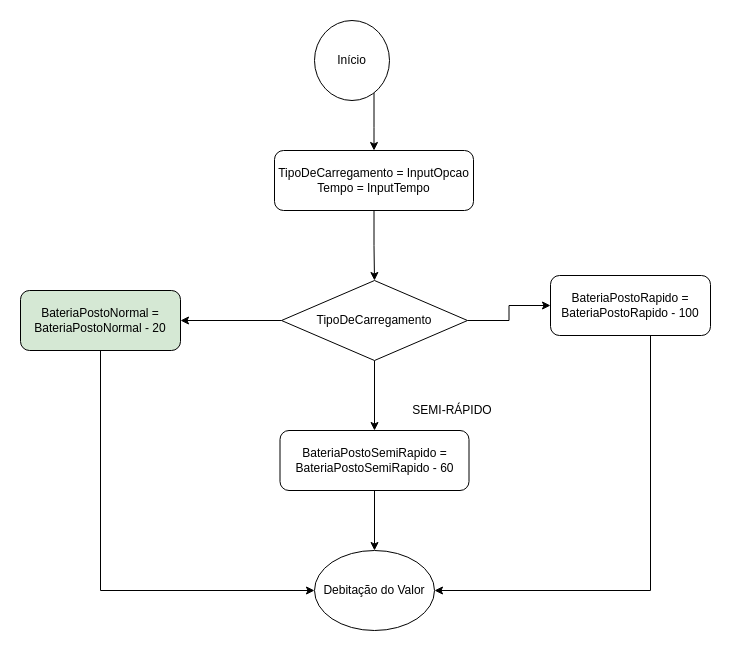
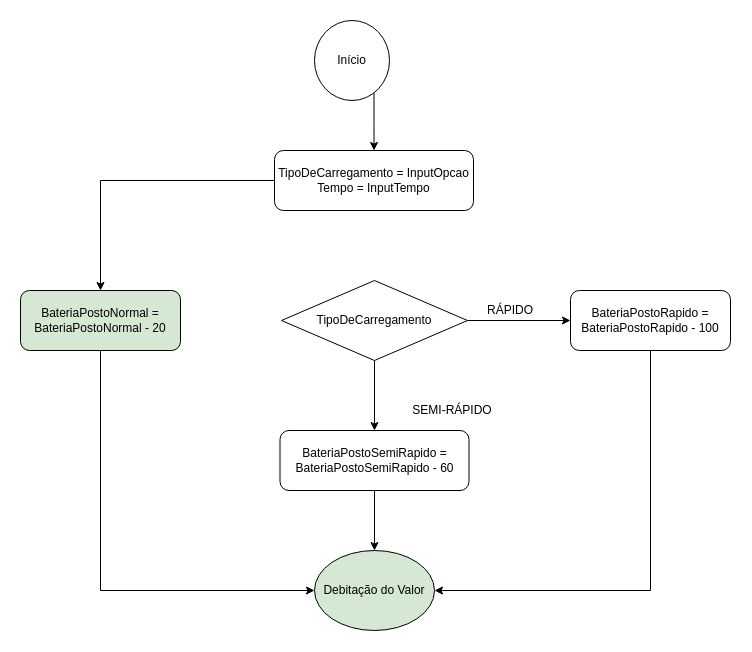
  <mxCell id="0" />
  <mxCell id="1" parent="0" />
  <mxCell id="2" style="edgeStyle=orthogonalEdgeStyle;rounded=0;orthogonalLoop=1;jettySize=auto;html=1;entryX=0.5;entryY=0;entryDx=0;entryDy=0;" edge="1" parent="1" source="3" target="18"><mxGeometry relative="1" as="geometry"><mxPoint x="374" y="130" as="targetPoint" /><Array as="points"><mxPoint x="374" y="127" /></Array></mxGeometry></mxCell>
  <mxCell id="3" value="Início" style="ellipse;whiteSpace=wrap;html=1;" parent="1" vertex="1"><mxGeometry x="314" y="20" width="75" height="80" as="geometry" /></mxCell>
  <mxCell id="4" style="edgeStyle=orthogonalEdgeStyle;rounded=0;orthogonalLoop=1;jettySize=auto;html=1;entryX=0.5;entryY=0;entryDx=0;entryDy=0;" parent="1" source="7" target="11" edge="1"><mxGeometry relative="1" as="geometry" /></mxCell>
  <mxCell id="5" style="edgeStyle=orthogonalEdgeStyle;rounded=0;orthogonalLoop=1;jettySize=auto;html=1;entryX=0;entryY=0.5;entryDx=0;entryDy=0;" parent="1" source="7" target="13" edge="1"><mxGeometry relative="1" as="geometry" /></mxCell>
- <mxCell id="6" style="edgeStyle=orthogonalEdgeStyle;rounded=0;orthogonalLoop=1;jettySize=auto;html=1;entryX=1;entryY=0.5;entryDx=0;entryDy=0;" parent="1" source="7" target="9" edge="1"><mxGeometry relative="1" as="geometry" /></mxCell>
  <mxCell id="7" value="TipoDeCarregamento" style="rhombus;whiteSpace=wrap;html=1;" parent="1" vertex="1"><mxGeometry x="281" y="280" width="186" height="80" as="geometry" /></mxCell>
  <mxCell id="8" style="edgeStyle=orthogonalEdgeStyle;rounded=0;orthogonalLoop=1;jettySize=auto;html=1;entryX=0;entryY=0.5;entryDx=0;entryDy=0;" parent="1" source="9" target="16" edge="1"><mxGeometry relative="1" as="geometry"><Array as="points"><mxPoint x="100" y="590" /></Array></mxGeometry></mxCell>
  <mxCell id="9" value="BateriaPostoNormal = BateriaPostoNormal - 20" style="rounded=1;whiteSpace=wrap;html=1;fillColor=#d5e8d4;" parent="1" vertex="1"><mxGeometry x="20" y="290" width="160" height="60" as="geometry" /></mxCell>
  <mxCell id="10" style="edgeStyle=orthogonalEdgeStyle;rounded=0;orthogonalLoop=1;jettySize=auto;html=1;entryX=0.5;entryY=0;entryDx=0;entryDy=0;" parent="1" source="11" target="16" edge="1"><mxGeometry relative="1" as="geometry" /></mxCell>
  <mxCell id="11" value="BateriaPostoSemiRapido = BateriaPostoSemiRapido - 60" style="rounded=1;whiteSpace=wrap;html=1;" parent="1" vertex="1"><mxGeometry x="279.5" y="430" width="189" height="60" as="geometry" /></mxCell>
  <mxCell id="12" style="edgeStyle=orthogonalEdgeStyle;rounded=0;orthogonalLoop=1;jettySize=auto;html=1;entryX=1;entryY=0.5;entryDx=0;entryDy=0;" parent="1" source="13" target="16" edge="1"><mxGeometry relative="1" as="geometry"><Array as="points"><mxPoint x="650" y="590" /></Array></mxGeometry></mxCell>
- <mxCell id="13" value="BateriaPostoRapido = BateriaPostoRapido - 100" style="rounded=1;whiteSpace=wrap;html=1;" parent="1" vertex="1"><mxGeometry x="550" y="275" width="160" height="60" as="geometry" /></mxCell>
+ <mxCell id="13" value="BateriaPostoRapido = BateriaPostoRapido - 100" style="rounded=1;whiteSpace=wrap;html=1;" parent="1" vertex="1"><mxGeometry x="570" y="290" width="160" height="60" as="geometry" /></mxCell>
+ <mxCell id="14" value="RÁPIDO" style="text;html=1;strokeColor=none;fillColor=none;align=center;verticalAlign=middle;whiteSpace=wrap;rounded=0;" parent="1" vertex="1"><mxGeometry x="490" y="300" width="40" height="20" as="geometry" /></mxCell>
  <mxCell id="15" value="SEMI-RÁPIDO" style="text;html=1;strokeColor=none;fillColor=none;align=center;verticalAlign=middle;whiteSpace=wrap;rounded=0;" parent="1" vertex="1"><mxGeometry x="407" y="400" width="90" height="20" as="geometry" /></mxCell>
- <mxCell id="16" value="Debitação do Valor" style="ellipse;whiteSpace=wrap;html=1;" parent="1" vertex="1"><mxGeometry x="314" y="550" width="120" height="80" as="geometry" /></mxCell>
- <mxCell id="17" style="edgeStyle=orthogonalEdgeStyle;rounded=0;orthogonalLoop=1;jettySize=auto;html=1;" edge="1" parent="1" source="18" target="7"><mxGeometry relative="1" as="geometry" /></mxCell>
+ <mxCell id="16" value="Debitação do Valor" style="ellipse;whiteSpace=wrap;html=1;fillColor=#d5e8d4;" parent="1" vertex="1"><mxGeometry x="314" y="550" width="120" height="80" as="geometry" /></mxCell>
+ <mxCell id="17" style="edgeStyle=orthogonalEdgeStyle;rounded=0;orthogonalLoop=1;jettySize=auto;html=1;" edge="1" parent="1" source="18" target="9"><mxGeometry relative="1" as="geometry" /></mxCell>
  <mxCell id="18" value="TipoDeCarregamento = InputOpcao&lt;br&gt;Tempo = InputTempo" style="rounded=1;whiteSpace=wrap;html=1;" vertex="1" parent="1"><mxGeometry x="274" y="150" width="199" height="60" as="geometry" /></mxCell>
